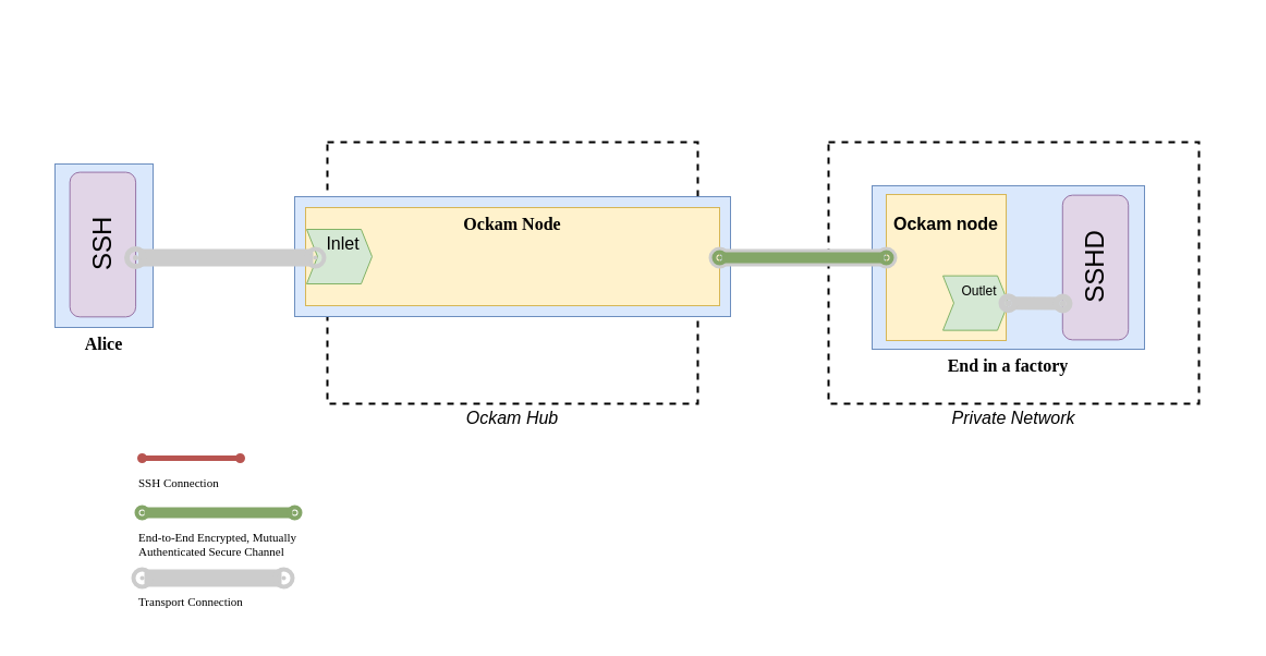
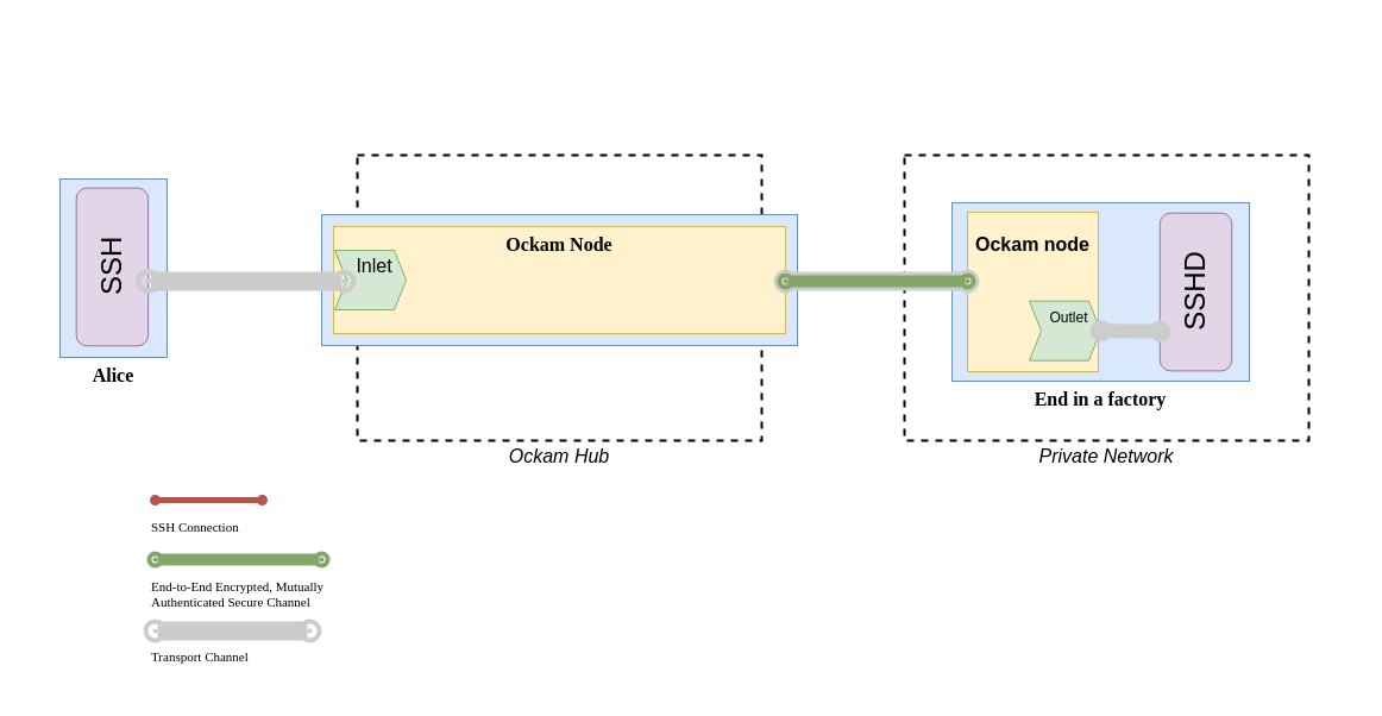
  <mxCell id="0" />
  <mxCell id="1" parent="0" />
  <mxCell id="2" value="" style="rounded=0;whiteSpace=wrap;html=1;fontFamily=Verdana;fontSize=10;strokeColor=none;" parent="1" vertex="1"><mxGeometry y="20" width="1120" height="560" as="geometry" x="20" /></mxCell>
  <mxCell id="3" value="&lt;font style=&quot;font-size: 16px&quot;&gt;&lt;i&gt;Ockam Hub&lt;/i&gt;&lt;/font&gt;" style="rounded=0;whiteSpace=wrap;html=1;fontFamily=Helvetica;dashed=1;strokeWidth=2;spacingTop=265;" parent="1" vertex="1"><mxGeometry x="300" y="130" width="340" height="240" as="geometry" /></mxCell>
  <mxCell id="4" value="&lt;font style=&quot;font-size: 16px&quot;&gt;&lt;i&gt;Private Network&lt;/i&gt;&lt;/font&gt;" style="rounded=0;whiteSpace=wrap;html=1;fontFamily=Helvetica;dashed=1;strokeWidth=2;spacingTop=265;" parent="1" vertex="1"><mxGeometry x="760" y="130" width="340" height="240" as="geometry" /></mxCell>
  <mxCell id="5" value="" style="group;fontSize=27;" parent="1" vertex="1" connectable="0"><mxGeometry x="800" y="170" width="250" height="150" as="geometry" /></mxCell>
  <mxCell id="6" value="&lt;font size=&quot;1&quot;&gt;&lt;b style=&quot;font-size: 16px&quot;&gt;End in a factory&lt;/b&gt;&lt;/font&gt;" style="whiteSpace=wrap;html=1;fontFamily=Verdana;fillColor=#dae8fc;strokeColor=#6c8ebf;horizontal=1;spacingTop=180;" parent="5" vertex="1"><mxGeometry width="250" height="150" as="geometry" /></mxCell>
  <mxCell id="7" value="Ockam node" style="rounded=0;whiteSpace=wrap;html=1;fillColor=#fff2cc;strokeColor=#d6b656;fontSize=16;spacingTop=-80;fontStyle=1" vertex="1" parent="5"><mxGeometry x="13" y="8" width="110" height="134" as="geometry" /></mxCell>
  <mxCell id="8" value="SSHD" style="rounded=1;whiteSpace=wrap;html=1;fontFamily=Helvetica;fontSize=24;strokeWidth=1;rotation=-90;fillColor=#e1d5e7;strokeColor=#9673a6;" parent="5" vertex="1"><mxGeometry x="138.62" y="44.79" width="132.75" height="60.417" as="geometry" /></mxCell>
  <mxCell id="9" value="&lt;font style=&quot;font-size: 12px&quot;&gt;Outlet&lt;/font&gt;" style="shape=step;perimeter=stepPerimeter;whiteSpace=wrap;html=1;fixedSize=1;fontFamily=Helvetica;fontSize=16;strokeWidth=1;flipV=0;flipH=0;fillColor=#d5e8d4;strokeColor=#82b366;size=10;spacingTop=-26;spacingLeft=7;" parent="5" vertex="1"><mxGeometry x="65" y="82.63" width="60" height="50" as="geometry" /></mxCell>
  <mxCell id="10" value="" style="endArrow=oval;html=1;fontFamily=Verdana;strokeWidth=12;strokeColor=#CCCCCC;startArrow=oval;startFill=1;endFill=1;exitX=1;exitY=0.5;exitDx=0;exitDy=0;" parent="5" source="9" edge="1"><mxGeometry x="220" y="590.79" width="50" height="50" as="geometry"><mxPoint x="670" y="660.79" as="sourcePoint" /><mxPoint x="175" y="108" as="targetPoint" /></mxGeometry></mxCell>
  <mxCell id="11" value="" style="endArrow=oval;html=1;fontFamily=Verdana;fontSize=10;strokeWidth=10;startArrow=oval;startFill=1;endFill=1;strokeColor=#84A668;endSize=4;startSize=4;" parent="1" edge="1"><mxGeometry y="470" width="50" height="50" as="geometry"><mxPoint x="130" y="470" as="sourcePoint" /><mxPoint x="270" y="470" as="targetPoint" /></mxGeometry></mxCell>
  <mxCell id="12" value="&lt;span style=&quot;color: rgb(0 , 0 , 0) ; font-family: &amp;#34;verdana&amp;#34; ; font-style: normal ; font-weight: 400 ; letter-spacing: normal ; text-align: center ; text-indent: 0px ; text-transform: none ; word-spacing: 0px ; display: inline ; float: none&quot;&gt;&lt;font style=&quot;font-size: 11px&quot;&gt;End-to-End Encrypted, Mutually Authenticated Secure Channel&lt;/font&gt;&lt;/span&gt;" style="text;whiteSpace=wrap;html=1;fontSize=10;fontFamily=Verdana;" parent="1" vertex="1"><mxGeometry x="125" y="480" width="180" height="41" as="geometry" /></mxCell>
  <mxCell id="13" value="" style="group;spacingTop=0;" parent="1" vertex="1" connectable="0"><mxGeometry x="280" y="190" width="390" height="100" as="geometry" /></mxCell>
  <mxCell id="14" value="" style="rounded=0;whiteSpace=wrap;html=1;fontSize=24;fillColor=#dae8fc;strokeColor=#6c8ebf;" vertex="1" parent="13"><mxGeometry x="-10" y="-10" width="400" height="110" as="geometry" /></mxCell>
  <mxCell id="15" value="&lt;font style=&quot;font-size: 16px;&quot;&gt;&lt;span style=&quot;font-size: 16px;&quot;&gt;Ockam Node&lt;/span&gt;&lt;/font&gt;" style="whiteSpace=wrap;html=1;fontFamily=Verdana;fillColor=#fff2cc;strokeColor=#d6b656;horizontal=1;spacingTop=-60;fontStyle=1;fontSize=16;" parent="13" vertex="1"><mxGeometry width="380" height="90" as="geometry" /></mxCell>
  <mxCell id="16" value="&lt;font style=&quot;font-size: 16px&quot;&gt;Inlet&lt;/font&gt;" style="shape=step;perimeter=stepPerimeter;whiteSpace=wrap;html=1;fixedSize=1;fontFamily=Helvetica;fontSize=24;strokeWidth=1;flipV=0;flipH=0;fillColor=#d5e8d4;strokeColor=#82b366;size=10;spacingTop=-29;spacingLeft=7;" parent="13" vertex="1"><mxGeometry x="1" y="20" width="60" height="50" as="geometry" /></mxCell>
  <mxCell id="17" value="" style="group" parent="1" vertex="1" connectable="0"><mxGeometry x="50" y="150" width="127.5" height="180" as="geometry" /></mxCell>
  <mxCell id="18" value="" style="group" parent="17" vertex="1" connectable="0"><mxGeometry width="90" height="150" as="geometry" /></mxCell>
  <mxCell id="19" value="&lt;font style=&quot;font-size: 16px&quot;&gt;&lt;b&gt;Alice&lt;/b&gt;&lt;/font&gt;" style="whiteSpace=wrap;html=1;fontFamily=Verdana;fillColor=#dae8fc;strokeColor=#6c8ebf;horizontal=1;spacingTop=180;" parent="18" vertex="1"><mxGeometry width="90" height="150" as="geometry" /></mxCell>
  <mxCell id="20" value="SSH" style="rounded=1;whiteSpace=wrap;html=1;fontFamily=Helvetica;fontSize=24;strokeWidth=1;rotation=-90;fillColor=#e1d5e7;strokeColor=#9673a6;" parent="18" vertex="1"><mxGeometry x="-22.5" y="43.75" width="132.75" height="60.417" as="geometry" /></mxCell>
  <mxCell id="21" value="" style="endArrow=oval;html=1;fontFamily=Verdana;strokeWidth=16;strokeColor=#CCCCCC;startArrow=oval;startFill=1;endFill=1;endSize=4;startSize=5;" parent="1" edge="1"><mxGeometry width="50" height="50" as="geometry"><mxPoint x="124" y="236" as="sourcePoint" /><mxPoint x="289" y="236" as="targetPoint" /></mxGeometry></mxCell>
  <mxCell id="22" value="" style="endArrow=oval;html=1;fontFamily=Verdana;strokeWidth=16;strokeColor=#CCCCCC;startArrow=oval;startFill=1;endFill=1;endSize=4;startSize=4;" parent="1" edge="1"><mxGeometry x="185" y="419" width="50" height="50" as="geometry"><mxPoint x="660" y="236" as="sourcePoint" /><mxPoint x="813" y="236" as="targetPoint" /></mxGeometry></mxCell>
  <mxCell id="23" value="" style="endArrow=oval;html=1;fontFamily=Verdana;strokeWidth=16;strokeColor=#CCCCCC;entryX=0;entryY=0.5;entryDx=0;entryDy=0;startArrow=oval;startFill=1;endFill=1;exitX=0.415;exitY=1.003;exitDx=0;exitDy=0;exitPerimeter=0;endSize=4;startSize=4;" parent="1" edge="1"><mxGeometry x="70.74" y="785" width="50" height="50" as="geometry"><mxPoint x="130" y="530" as="sourcePoint" /><mxPoint x="260" y="530" as="targetPoint" /></mxGeometry></mxCell>
  <mxCell id="24" value="" style="endArrow=oval;html=1;fontFamily=Verdana;strokeWidth=10;startArrow=oval;startFill=1;strokeColor=#84a668;endFill=1;endSize=4;startSize=4;" parent="1" edge="1"><mxGeometry x="74" y="490" width="50" height="50" as="geometry"><mxPoint x="660" y="236" as="sourcePoint" /><mxPoint x="813" y="236" as="targetPoint" /></mxGeometry></mxCell>
- <mxCell id="25" value="&lt;span style=&quot;color: rgb(0 , 0 , 0) ; font-family: &amp;#34;verdana&amp;#34; ; font-style: normal ; font-weight: 400 ; letter-spacing: normal ; text-align: center ; text-indent: 0px ; text-transform: none ; word-spacing: 0px ; display: inline ; float: none&quot;&gt;&lt;font style=&quot;font-size: 11px&quot;&gt;Transport Connection&lt;/font&gt;&lt;/span&gt;" style="text;whiteSpace=wrap;html=1;fontSize=10;fontFamily=Verdana;" parent="1" vertex="1"><mxGeometry x="125" y="539" width="135" height="21" as="geometry" /></mxCell>
+ <mxCell id="25" value="&lt;span style=&quot;color: rgb(0 , 0 , 0) ; font-family: &amp;#34;verdana&amp;#34; ; font-style: normal ; font-weight: 400 ; letter-spacing: normal ; text-align: center ; text-indent: 0px ; text-transform: none ; word-spacing: 0px ; display: inline ; float: none&quot;&gt;&lt;font style=&quot;font-size: 11px&quot;&gt;Transport Channel&lt;/font&gt;&lt;/span&gt;" style="text;whiteSpace=wrap;html=1;fontSize=10;fontFamily=Verdana;" parent="1" vertex="1"><mxGeometry x="125" y="539" width="135" height="21" as="geometry" /></mxCell>
  <mxCell id="26" value="" style="endArrow=oval;html=1;fontFamily=Verdana;strokeWidth=5;strokeColor=#b85450;startArrow=oval;startFill=1;endFill=1;exitX=0.415;exitY=1.003;exitDx=0;exitDy=0;exitPerimeter=0;fillColor=#f8cecc;endSize=4;startSize=4;" parent="1" edge="1"><mxGeometry x="70.74" y="675" width="50" height="50" as="geometry"><mxPoint x="130" y="420" as="sourcePoint" /><mxPoint x="220" y="420" as="targetPoint" /></mxGeometry></mxCell>
  <mxCell id="27" value="&lt;div style=&quot;text-align: center&quot;&gt;&lt;span style=&quot;font-size: 11px&quot;&gt;&lt;font face=&quot;verdana&quot;&gt;SSH Connection&lt;/font&gt;&lt;/span&gt;&lt;/div&gt;" style="text;whiteSpace=wrap;html=1;fontSize=10;fontFamily=Verdana;" parent="1" vertex="1"><mxGeometry x="125" y="430" width="95" height="20" as="geometry" /></mxCell>
